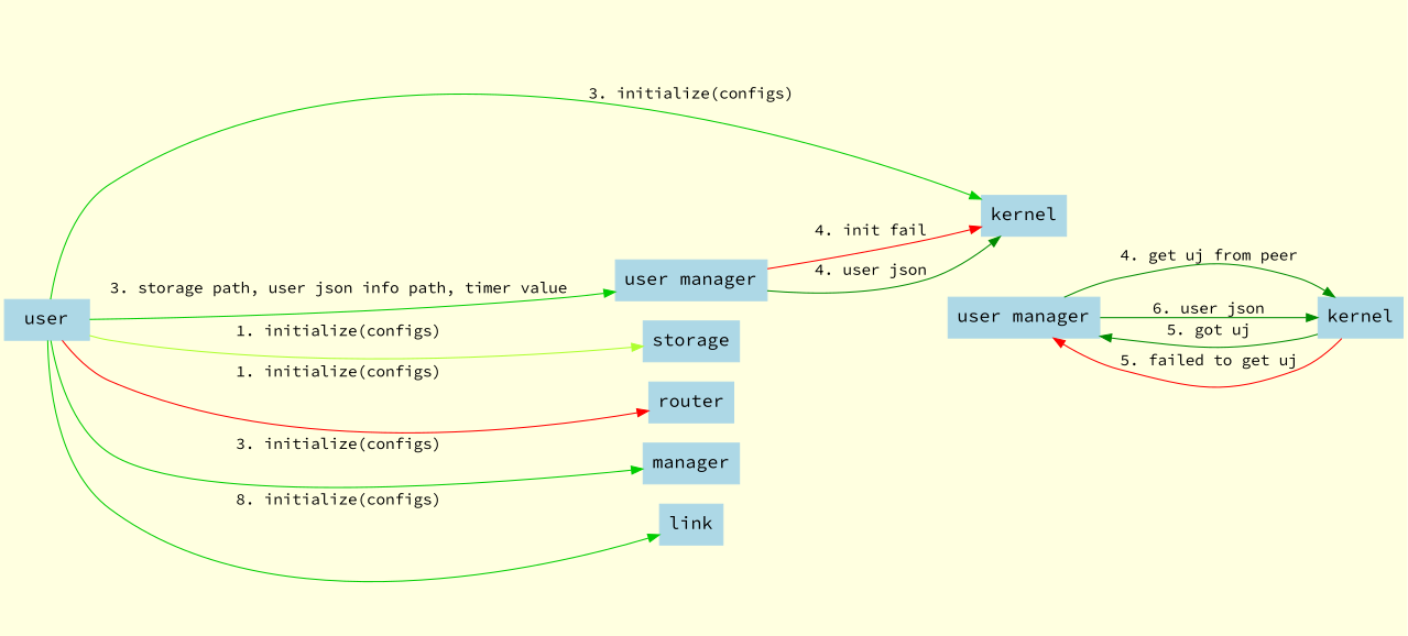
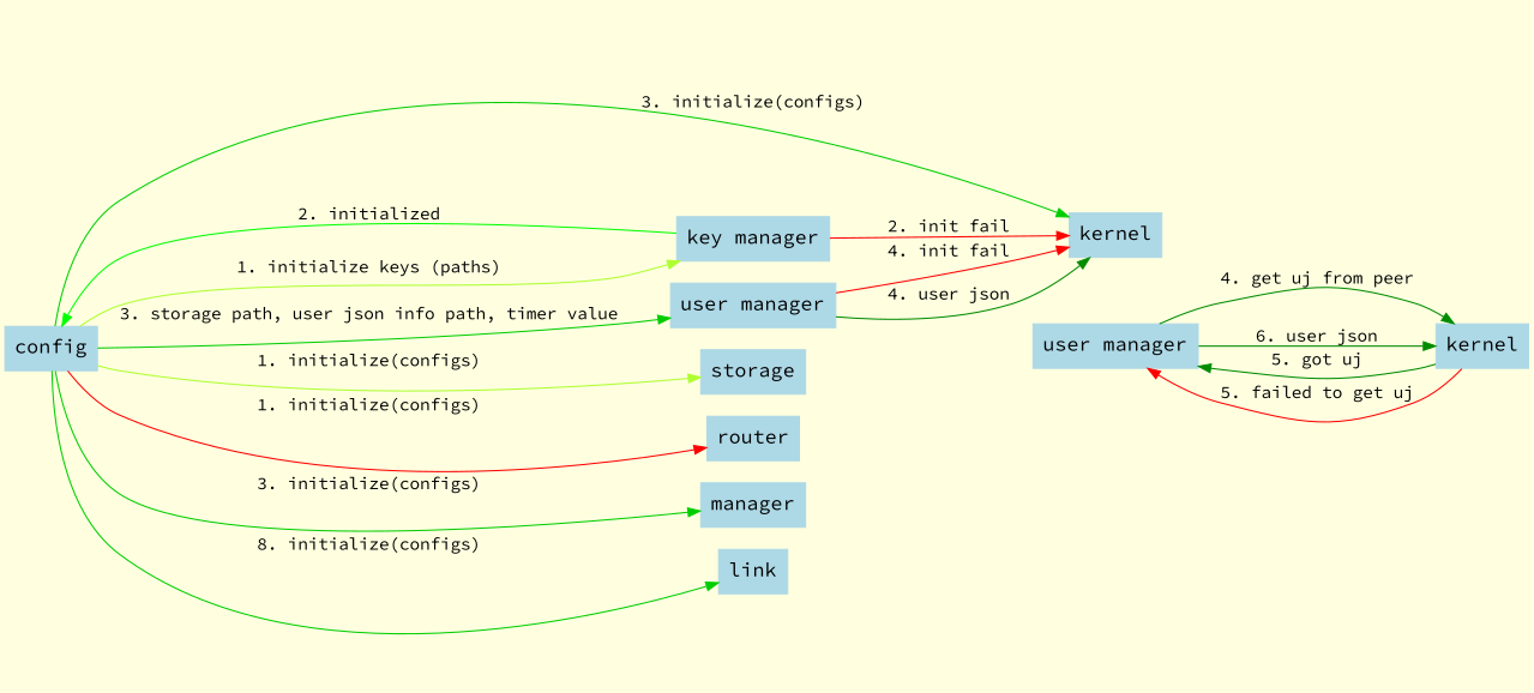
  digraph {
    bgcolor=lightyellow
    compound=true
    fontname="Source Code Pro"
    rankdir=LR
    style=filled
    node [color=lightblue fontname="Source Code Pro" fontsize=16 shape=box style=filled]
    edge [color=green3 fontname="Source Code Pro"]
-   n1 [label=user]
+   n1 [label=config]
+   n2 [label="key manager"]
    n3 [label="user manager"]
    n4 [label=kernel]
    n5 [label=storage]
    n6 [label=router]
    n7 [label=manager]
    link
    n9 [label="user manager"]
    n10 [label=kernel]
+   n1 -> n2 [color=greenyellow label="1. initialize keys (paths)"]
    n1 -> n3 [label="3. storage path, user json info path, timer value"]
    n1 -> n4 [label="3. initialize(configs)"]
    n1 -> n5 [color=greenyellow label="1. initialize(configs)"]
    n1 -> n6 [color=red label="1. initialize(configs)"]
    n1 -> n7 [label="3. initialize(configs)"]
    n1 -> link [label="8. initialize(configs)"]
+   n2 -> n1 [color=green label="2. initialized"]
+   n2 -> n4 [color=red label="2. init fail"]
    n3 -> n4 [color=green4 label="4. user json"]
    n3 -> n4 [color=red label="4. init fail"]
    n3 -> n9 [style=invis color=""]
    n9 -> n10 [color=green4 label="4. get uj from peer"]
    n9 -> n10 [color=green4 label="6. user json"]
    n10 -> n9 [color=green4 label="5. got uj"]
    n10 -> n9 [color=red label="5. failed to get uj"]
  }
